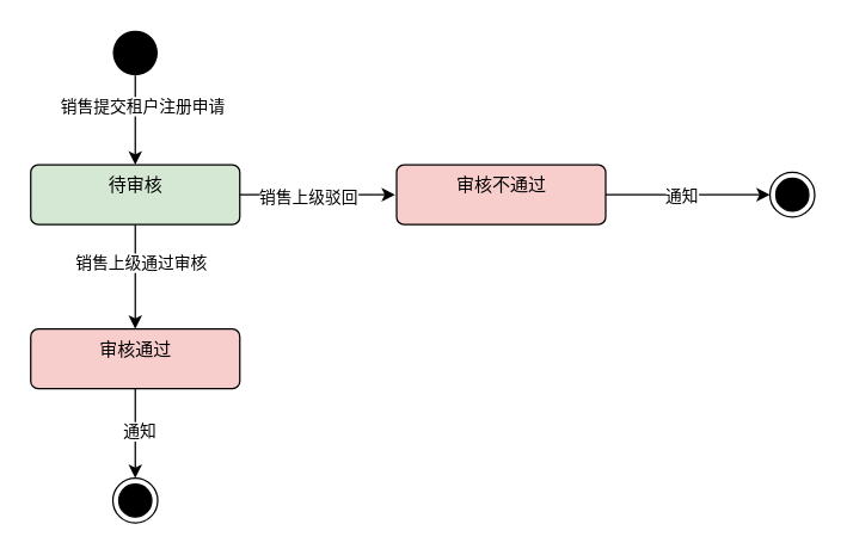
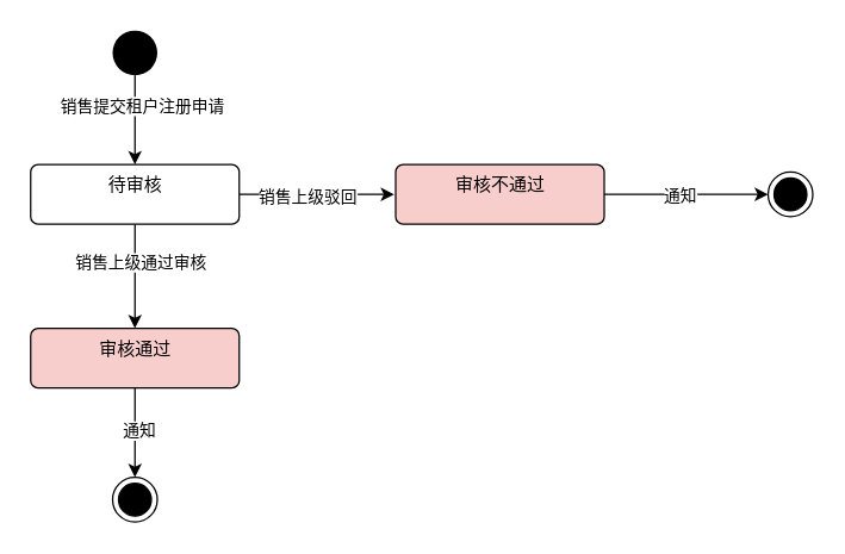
  <mxCell id="0" />
  <mxCell id="1" parent="0" />
  <mxCell id="2" style="edgeStyle=orthogonalEdgeStyle;rounded=0;orthogonalLoop=1;jettySize=auto;html=1;" parent="1" source="4" edge="1"><mxGeometry relative="1" as="geometry"><mxPoint x="90" y="110" as="targetPoint" /></mxGeometry></mxCell>
  <mxCell id="3" value="销售提交租户注册申请" style="edgeLabel;html=1;align=center;verticalAlign=middle;resizable=0;points=[];" parent="2" vertex="1" connectable="0"><mxGeometry x="-0.333" y="4" relative="1" as="geometry"><mxPoint as="offset" /></mxGeometry></mxCell>
  <mxCell id="4" value="" style="ellipse;fillColor=#000000;strokeColor=none;" parent="1" vertex="1"><mxGeometry x="75" y="20" width="30" height="30" as="geometry" /></mxCell>
  <mxCell id="5" style="edgeStyle=orthogonalEdgeStyle;rounded=0;orthogonalLoop=1;jettySize=auto;html=1;" parent="1" source="9" edge="1"><mxGeometry relative="1" as="geometry"><mxPoint x="90" y="220" as="targetPoint" /></mxGeometry></mxCell>
  <mxCell id="6" value="销售上级通过审核" style="edgeLabel;html=1;align=center;verticalAlign=middle;resizable=0;points=[];" parent="5" vertex="1" connectable="0"><mxGeometry x="-0.286" y="3" relative="1" as="geometry"><mxPoint as="offset" /></mxGeometry></mxCell>
  <mxCell id="7" style="edgeStyle=orthogonalEdgeStyle;rounded=0;orthogonalLoop=1;jettySize=auto;html=1;entryX=0;entryY=0.5;entryDx=0;entryDy=0;" parent="1" source="9" edge="1"><mxGeometry relative="1" as="geometry"><mxPoint x="264" y="130" as="targetPoint" /></mxGeometry></mxCell>
  <mxCell id="8" value="销售上级驳回" style="edgeLabel;html=1;align=center;verticalAlign=middle;resizable=0;points=[];" parent="7" vertex="1" connectable="0"><mxGeometry x="-0.135" y="-1" relative="1" as="geometry"><mxPoint as="offset" /></mxGeometry></mxCell>
- <mxCell id="9" value="待审核" style="html=1;align=center;verticalAlign=top;rounded=1;absoluteArcSize=1;arcSize=10;dashed=0;fillColor=#d5e8d4;" parent="1" vertex="1"><mxGeometry x="20" y="110" width="140" height="40" as="geometry" /></mxCell>
+ <mxCell id="9" value="待审核" style="html=1;align=center;verticalAlign=top;rounded=1;absoluteArcSize=1;arcSize=10;dashed=0;" parent="1" vertex="1"><mxGeometry x="20" y="110" width="140" height="40" as="geometry" /></mxCell>
  <mxCell id="10" style="edgeStyle=orthogonalEdgeStyle;rounded=0;orthogonalLoop=1;jettySize=auto;html=1;" parent="1" source="12" edge="1"><mxGeometry relative="1" as="geometry"><mxPoint x="90" y="320" as="targetPoint" /></mxGeometry></mxCell>
  <mxCell id="11" value="通知" style="edgeLabel;html=1;align=center;verticalAlign=middle;resizable=0;points=[];" parent="10" vertex="1" connectable="0"><mxGeometry x="-0.067" y="2" relative="1" as="geometry"><mxPoint as="offset" /></mxGeometry></mxCell>
  <mxCell id="12" value="审核通过" style="html=1;align=center;verticalAlign=top;rounded=1;absoluteArcSize=1;arcSize=10;dashed=0;fillColor=#f8cecc;" parent="1" vertex="1"><mxGeometry x="20" y="220" width="140" height="40" as="geometry" /></mxCell>
  <mxCell id="13" value="" style="ellipse;html=1;shape=endState;fillColor=#000000;strokeColor=#000000;" parent="1" vertex="1"><mxGeometry x="75" y="320" width="30" height="30" as="geometry" /></mxCell>
  <mxCell id="14" style="edgeStyle=orthogonalEdgeStyle;rounded=0;orthogonalLoop=1;jettySize=auto;html=1;entryX=0;entryY=0.5;entryDx=0;entryDy=0;" parent="1" source="16" target="17" edge="1"><mxGeometry relative="1" as="geometry" /></mxCell>
  <mxCell id="15" value="通知" style="edgeLabel;html=1;align=center;verticalAlign=middle;resizable=0;points=[];" parent="14" vertex="1" connectable="0"><mxGeometry x="-0.273" relative="1" as="geometry"><mxPoint x="10" as="offset" /></mxGeometry></mxCell>
  <mxCell id="16" value="审核不通过" style="html=1;align=center;verticalAlign=top;rounded=1;absoluteArcSize=1;arcSize=10;dashed=0;fillColor=#f8cecc;" parent="1" vertex="1"><mxGeometry x="265" y="110" width="140" height="40" as="geometry" /></mxCell>
  <mxCell id="17" value="" style="ellipse;html=1;shape=endState;fillColor=#000000;strokeColor=#000000;" parent="1" vertex="1"><mxGeometry x="515" y="115" width="30" height="30" as="geometry" /></mxCell>
